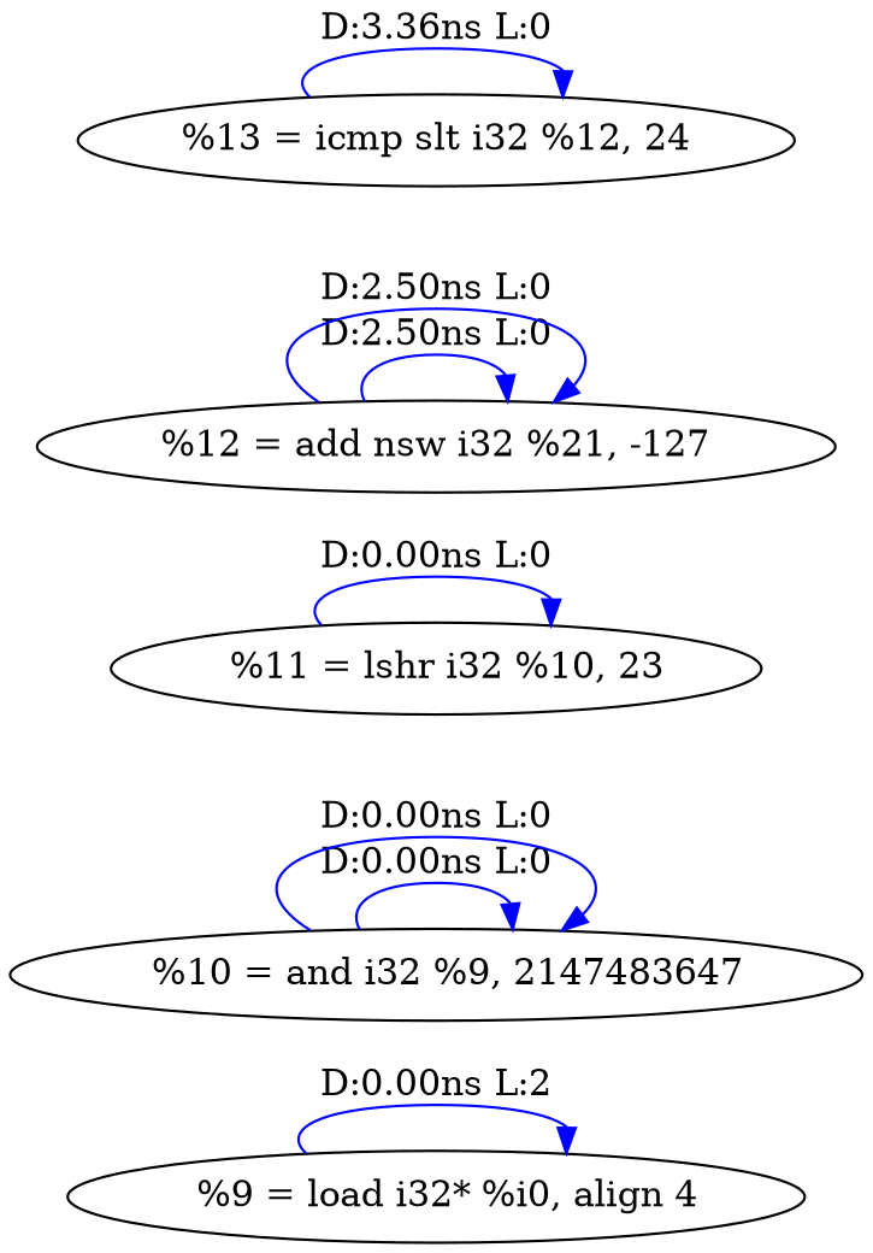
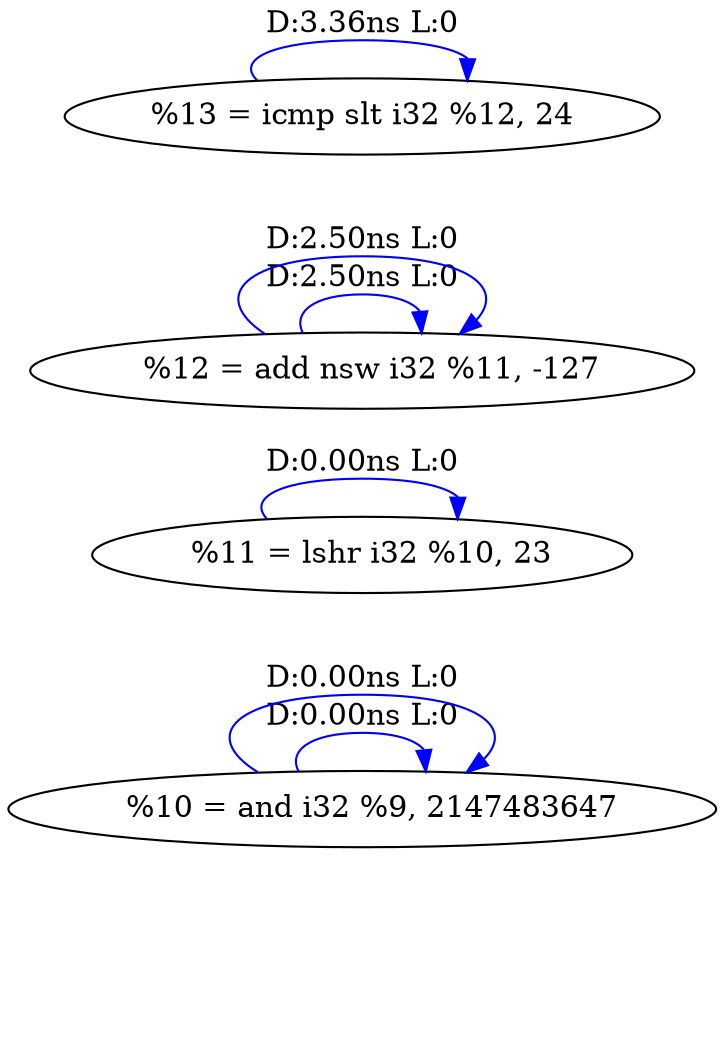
  digraph {
    rankdir=LR
    edge [color=blue]
-   n1 [label="  %9 = load i32* %i0, align 4"]
    n2 [label="  %10 = and i32 %9, 2147483647"]
    n3 [label="  %11 = lshr i32 %10, 23"]
-   n4 [label="%12 = add nsw i32 %21, -127"]
+   n4 [label="  %12 = add nsw i32 %11, -127"]
    n5 [label="%13 = icmp slt i32 %12, 24"]
-   n1 -> n1 [label="D:0.00ns L:2"]
    n2 -> n2 [label="D:0.00ns L:0"]
    n2 -> n2 [label="D:0.00ns L:0"]
    n3 -> n3 [label="D:0.00ns L:0"]
    n4 -> n4 [label="D:2.50ns L:0"]
    n4 -> n4 [label="D:2.50ns L:0"]
    n5 -> n5 [label="D:3.36ns L:0"]
  }
